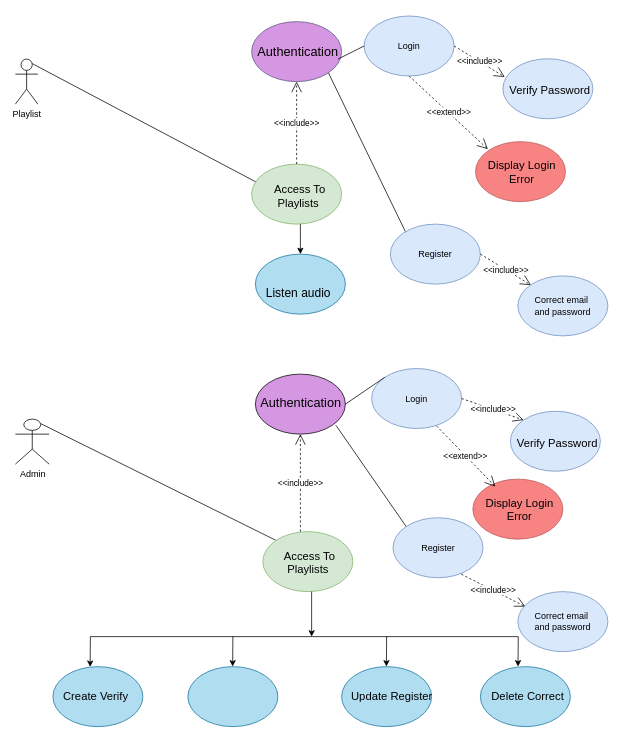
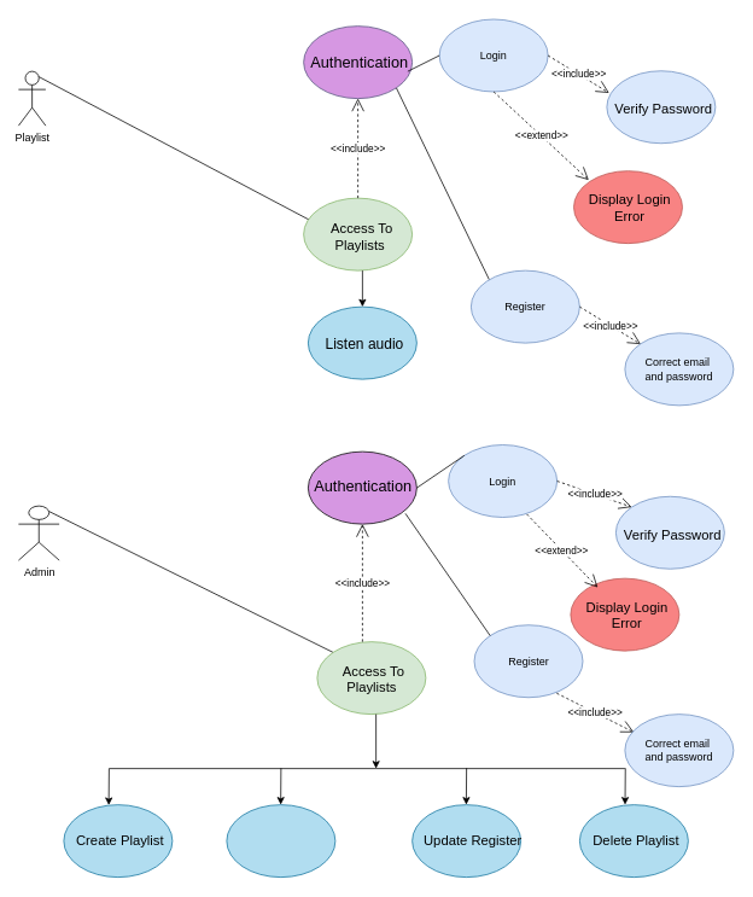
  <mxCell id="0" />
  <mxCell id="1" parent="0" />
  <mxCell id="2" value="Playlist" style="shape=umlActor;verticalLabelPosition=bottom;labelBackgroundColor=#ffffff;verticalAlign=top;html=1;" parent="1" vertex="1"><mxGeometry x="20" y="78" width="30" height="60" as="geometry" /></mxCell>
  <mxCell id="3" value="Admin" style="shape=umlActor;verticalLabelPosition=bottom;labelBackgroundColor=#ffffff;verticalAlign=top;html=1;" parent="1" vertex="1"><mxGeometry x="20" y="558" width="45" height="60" as="geometry" /></mxCell>
  <mxCell id="4" value="" style="ellipse;whiteSpace=wrap;html=1;fillColor=#b1ddf0;strokeColor=#10739e;" parent="1" vertex="1"><mxGeometry x="340" y="338" width="120" height="80" as="geometry" /></mxCell>
- <mxCell id="5" value="Listen audio" style="text;html=1;resizable=0;points=[];autosize=1;align=center;verticalAlign=top;spacingTop=-4;fontSize=16;" parent="1" vertex="1"><mxGeometry x="347" y="377" width="100" height="20" as="geometry" /></mxCell>
+ <mxCell id="5" value="Listen audio" style="text;html=1;resizable=0;points=[];autosize=1;align=center;verticalAlign=top;spacingTop=-4;fontSize=16;" parent="1" vertex="1"><mxGeometry x="352" y="367" width="100" height="20" as="geometry" /></mxCell>
  <mxCell id="6" value="" style="endArrow=none;html=1;exitX=0.75;exitY=0.1;exitDx=0;exitDy=0;exitPerimeter=0;entryX=0.068;entryY=0.313;entryDx=0;entryDy=0;entryPerimeter=0;" parent="1" source="2" target="20" edge="1"><mxGeometry width="50" height="50" relative="1" as="geometry"><mxPoint x="70" y="68" as="sourcePoint" /><mxPoint x="330" y="68" as="targetPoint" /></mxGeometry></mxCell>
  <mxCell id="7" value="" style="group;strokeWidth=6;" parent="1" vertex="1" connectable="0"><mxGeometry x="335" y="28" width="120" height="80" as="geometry" /></mxCell>
  <mxCell id="8" value="" style="ellipse;whiteSpace=wrap;html=1;fillColor=#D697E2;strokeColor=#56517e;" parent="7" vertex="1"><mxGeometry width="120" height="80" as="geometry" /></mxCell>
  <mxCell id="9" value="Authentication" style="text;html=1;resizable=0;points=[];autosize=1;align=left;verticalAlign=top;spacingTop=-4;fontSize=17;" parent="7" vertex="1"><mxGeometry x="6" y="28" width="90" height="20" as="geometry" /></mxCell>
  <mxCell id="10" value="" style="group" parent="1" vertex="1" connectable="0"><mxGeometry x="340" y="498" width="120" height="80" as="geometry" /></mxCell>
  <mxCell id="11" value="" style="ellipse;whiteSpace=wrap;html=1;fillColor=#D697E2;" parent="10" vertex="1"><mxGeometry width="120" height="80" as="geometry" /></mxCell>
  <mxCell id="12" value="Authentication" style="text;html=1;resizable=0;points=[];autosize=1;align=left;verticalAlign=top;spacingTop=-4;fontSize=17;" parent="10" vertex="1"><mxGeometry x="5" y="26" width="90" height="20" as="geometry" /></mxCell>
  <mxCell id="13" value="" style="endArrow=none;html=1;exitX=0.75;exitY=0.1;exitDx=0;exitDy=0;exitPerimeter=0;entryX=0;entryY=0;entryDx=0;entryDy=0;" parent="1" source="3" target="24" edge="1"><mxGeometry width="50" height="50" relative="1" as="geometry"><mxPoint x="50" y="534" as="sourcePoint" /><mxPoint x="342.5" y="558" as="targetPoint" /></mxGeometry></mxCell>
  <mxCell id="14" value="" style="group" parent="1" vertex="1" connectable="0"><mxGeometry x="508.5" y="68" width="263" height="200.5" as="geometry" /></mxCell>
  <mxCell id="15" value="" style="ellipse;whiteSpace=wrap;html=1;fillColor=#dae8fc;strokeColor=#6c8ebf;" parent="14" vertex="1"><mxGeometry x="161.5" y="9.5" width="120" height="80" as="geometry" /></mxCell>
  <mxCell id="16" value="Verify Password" style="text;html=1;resizable=0;points=[];autosize=1;align=left;verticalAlign=top;spacingTop=-4;fontSize=15;" parent="14" vertex="1"><mxGeometry x="168" y="39.5" width="100" height="20" as="geometry" /></mxCell>
  <mxCell id="17" value="" style="ellipse;whiteSpace=wrap;html=1;fillColor=#F88383;strokeColor=#b85450;" parent="14" vertex="1"><mxGeometry x="125" y="120" width="120" height="80" as="geometry" /></mxCell>
  <mxCell id="18" value="Display Login &lt;br&gt;Error" style="text;html=1;resizable=0;points=[];autosize=1;align=center;verticalAlign=top;spacingTop=-4;fontSize=15;" parent="14" vertex="1"><mxGeometry x="131.5" y="140" width="110" height="40" as="geometry" /></mxCell>
  <mxCell id="19" value="" style="group" parent="1" vertex="1" connectable="0"><mxGeometry x="335" y="218" width="135" height="80" as="geometry" /></mxCell>
  <mxCell id="20" value="" style="ellipse;whiteSpace=wrap;html=1;fillColor=#d5e8d4;strokeColor=#82b366;" parent="19" vertex="1"><mxGeometry width="120" height="80" as="geometry" /></mxCell>
  <mxCell id="21" value="Access To &lt;br style=&quot;font-size: 15px&quot;&gt;Playlists&amp;nbsp;" style="text;html=1;resizable=0;points=[];autosize=1;align=center;verticalAlign=top;spacingTop=-4;fontSize=15;" parent="19" vertex="1"><mxGeometry x="24" y="22" width="80" height="40" as="geometry" /></mxCell>
  <mxCell id="22" value="" style="endArrow=classic;html=1;entryX=0.5;entryY=0;entryDx=0;entryDy=0;" parent="19" target="4" edge="1"><mxGeometry width="50" height="50" relative="1" as="geometry"><mxPoint x="65" y="80" as="sourcePoint" /><mxPoint x="185" y="70" as="targetPoint" /></mxGeometry></mxCell>
  <mxCell id="23" value="" style="group" parent="1" vertex="1" connectable="0"><mxGeometry x="350" y="708" width="135" height="80" as="geometry" /></mxCell>
  <mxCell id="24" value="" style="ellipse;whiteSpace=wrap;html=1;fillColor=#d5e8d4;strokeColor=#82b366;" parent="23" vertex="1"><mxGeometry width="120" height="80" as="geometry" /></mxCell>
  <mxCell id="25" value="Access To &lt;br&gt;Playlists&amp;nbsp;" style="text;html=1;resizable=0;points=[];autosize=1;align=center;verticalAlign=top;spacingTop=-4;fontSize=15;" parent="23" vertex="1"><mxGeometry x="22" y="21" width="80" height="40" as="geometry" /></mxCell>
  <mxCell id="26" value="" style="endArrow=classic;html=1;" parent="23" edge="1"><mxGeometry width="50" height="50" relative="1" as="geometry"><mxPoint x="65" y="80" as="sourcePoint" /><mxPoint x="65" y="140" as="targetPoint" /></mxGeometry></mxCell>
  <mxCell id="27" value="" style="ellipse;whiteSpace=wrap;html=1;fillColor=#b1ddf0;strokeColor=#10739e;" parent="1" vertex="1"><mxGeometry x="250" y="888" width="120" height="80" as="geometry" /></mxCell>
  <mxCell id="28" value="" style="ellipse;whiteSpace=wrap;html=1;fillColor=#b1ddf0;strokeColor=#10739e;" parent="1" vertex="1"><mxGeometry x="640" y="888" width="120" height="80" as="geometry" /></mxCell>
  <mxCell id="29" value="" style="ellipse;whiteSpace=wrap;html=1;fillColor=#b1ddf0;strokeColor=#10739e;" parent="1" vertex="1"><mxGeometry x="455" y="888" width="120" height="80" as="geometry" /></mxCell>
  <mxCell id="30" value="" style="ellipse;whiteSpace=wrap;html=1;fillColor=#b1ddf0;strokeColor=#10739e;" parent="1" vertex="1"><mxGeometry x="70" y="888" width="120" height="80" as="geometry" /></mxCell>
  <mxCell id="31" value="Update Register" style="text;html=1;resizable=0;points=[];autosize=1;align=left;verticalAlign=top;spacingTop=-4;fontSize=15;" parent="1" vertex="1"><mxGeometry x="466" y="916" width="120" height="20" as="geometry" /></mxCell>
- <mxCell id="32" value="Delete Correct" style="text;html=1;resizable=0;points=[];autosize=1;align=left;verticalAlign=top;spacingTop=-4;fontSize=15;" parent="1" vertex="1"><mxGeometry x="653" y="916" width="110" height="20" as="geometry" /></mxCell>
- <mxCell id="33" value="Create Verify" style="text;html=1;resizable=0;points=[];autosize=1;align=left;verticalAlign=top;spacingTop=-4;fontSize=15;" parent="1" vertex="1"><mxGeometry x="82" y="916" width="110" height="20" as="geometry" /></mxCell>
+ <mxCell id="32" value="Delete Playlist" style="text;html=1;resizable=0;points=[];autosize=1;align=left;verticalAlign=top;spacingTop=-4;fontSize=15;" parent="1" vertex="1"><mxGeometry x="653" y="916" width="110" height="20" as="geometry" /></mxCell>
+ <mxCell id="33" value="Create Playlist" style="text;html=1;resizable=0;points=[];autosize=1;align=left;verticalAlign=top;spacingTop=-4;fontSize=15;" parent="1" vertex="1"><mxGeometry x="82" y="916" width="110" height="20" as="geometry" /></mxCell>
  <mxCell id="34" value="" style="endArrow=none;html=1;" parent="1" edge="1"><mxGeometry width="50" height="50" relative="1" as="geometry"><mxPoint x="120" y="848" as="sourcePoint" /><mxPoint x="690" y="848" as="targetPoint" /></mxGeometry></mxCell>
  <mxCell id="35" value="" style="endArrow=classic;html=1;entryX=0.414;entryY=0.005;entryDx=0;entryDy=0;entryPerimeter=0;" parent="1" target="30" edge="1"><mxGeometry width="50" height="50" relative="1" as="geometry"><mxPoint x="120" y="848" as="sourcePoint" /><mxPoint x="118" y="888" as="targetPoint" /></mxGeometry></mxCell>
  <mxCell id="36" value="" style="endArrow=classic;html=1;entryX=0.414;entryY=0.005;entryDx=0;entryDy=0;entryPerimeter=0;" parent="1" edge="1"><mxGeometry width="50" height="50" relative="1" as="geometry"><mxPoint x="690.5" y="847.5" as="sourcePoint" /><mxPoint x="690.18" y="887.9" as="targetPoint" /></mxGeometry></mxCell>
  <mxCell id="37" value="" style="endArrow=classic;html=1;entryX=0.414;entryY=0.005;entryDx=0;entryDy=0;entryPerimeter=0;" parent="1" edge="1"><mxGeometry width="50" height="50" relative="1" as="geometry"><mxPoint x="515" y="847.5" as="sourcePoint" /><mxPoint x="514.68" y="887.9" as="targetPoint" /></mxGeometry></mxCell>
  <mxCell id="38" value="" style="endArrow=classic;html=1;entryX=0.414;entryY=0.005;entryDx=0;entryDy=0;entryPerimeter=0;" parent="1" edge="1"><mxGeometry width="50" height="50" relative="1" as="geometry"><mxPoint x="310" y="847.5" as="sourcePoint" /><mxPoint x="309.68" y="887.9" as="targetPoint" /></mxGeometry></mxCell>
  <mxCell id="39" value="&amp;lt;&amp;lt;include&amp;gt;&amp;gt;" style="endArrow=open;endSize=12;dashed=1;html=1;entryX=0.5;entryY=1;entryDx=0;entryDy=0;exitX=0.5;exitY=0;exitDx=0;exitDy=0;" parent="1" source="20" target="8" edge="1"><mxGeometry width="160" relative="1" as="geometry"><mxPoint x="222.5" y="98" as="sourcePoint" /><mxPoint x="350.02" y="122.82" as="targetPoint" /></mxGeometry></mxCell>
  <mxCell id="40" value="&amp;lt;&amp;lt;include&amp;gt;&amp;gt;" style="endArrow=open;endSize=12;dashed=1;html=1;entryX=0.5;entryY=1;entryDx=0;entryDy=0;" parent="1" target="11" edge="1"><mxGeometry width="160" relative="1" as="geometry"><mxPoint x="400" y="708" as="sourcePoint" /><mxPoint x="309.02" y="510.32" as="targetPoint" /></mxGeometry></mxCell>
  <mxCell id="41" value="Login" style="ellipse;whiteSpace=wrap;html=1;fillColor=#dae8fc;strokeColor=#6c8ebf;" parent="1" vertex="1"><mxGeometry x="485" y="20.5" width="120" height="80" as="geometry" /></mxCell>
  <mxCell id="42" value="&amp;lt;&amp;lt;include&amp;gt;&amp;gt;" style="endArrow=open;endSize=12;dashed=1;html=1;entryX=0.021;entryY=0.304;entryDx=0;entryDy=0;entryPerimeter=0;exitX=1;exitY=0.5;exitDx=0;exitDy=0;" parent="1" source="41" target="15" edge="1"><mxGeometry width="160" relative="1" as="geometry"><mxPoint x="560" y="118" as="sourcePoint" /><mxPoint x="720" y="118" as="targetPoint" /></mxGeometry></mxCell>
  <mxCell id="43" value="&amp;lt;&amp;lt;extend&amp;gt;&amp;gt;" style="endArrow=open;endSize=12;dashed=1;html=1;exitX=0.5;exitY=1;exitDx=0;exitDy=0;" parent="1" source="41" edge="1"><mxGeometry width="160" relative="1" as="geometry"><mxPoint x="510" y="208.5" as="sourcePoint" /><mxPoint x="650" y="198" as="targetPoint" /></mxGeometry></mxCell>
  <mxCell id="44" value="" style="endArrow=none;html=1;entryX=0;entryY=0.5;entryDx=0;entryDy=0;" parent="1" target="41" edge="1"><mxGeometry width="50" height="50" relative="1" as="geometry"><mxPoint x="450" y="78" as="sourcePoint" /><mxPoint x="485.16" y="207.04" as="targetPoint" /></mxGeometry></mxCell>
  <mxCell id="45" value="" style="endArrow=none;html=1;exitX=1;exitY=1;exitDx=0;exitDy=0;" parent="1" source="8" edge="1"><mxGeometry width="50" height="50" relative="1" as="geometry"><mxPoint x="460" y="88" as="sourcePoint" /><mxPoint x="540" y="308" as="targetPoint" /></mxGeometry></mxCell>
  <mxCell id="46" value="Register" style="ellipse;whiteSpace=wrap;html=1;fillColor=#dae8fc;strokeColor=#6c8ebf;" parent="1" vertex="1"><mxGeometry x="520" y="298" width="120" height="80" as="geometry" /></mxCell>
  <mxCell id="47" value="&amp;lt;&amp;lt;include&amp;gt;&amp;gt;" style="endArrow=open;endSize=12;dashed=1;html=1;entryX=0.021;entryY=0.304;entryDx=0;entryDy=0;entryPerimeter=0;exitX=1;exitY=0.5;exitDx=0;exitDy=0;" parent="1" edge="1"><mxGeometry width="160" relative="1" as="geometry"><mxPoint x="640" y="338" as="sourcePoint" /><mxPoint x="707.52" y="379.32" as="targetPoint" /></mxGeometry></mxCell>
  <mxCell id="48" value="Correct email&amp;nbsp;&lt;br&gt;and password" style="ellipse;whiteSpace=wrap;html=1;fillColor=#dae8fc;strokeColor=#6c8ebf;" parent="1" vertex="1"><mxGeometry x="690" y="367" width="120" height="80" as="geometry" /></mxCell>
  <mxCell id="49" value="" style="group" parent="1" vertex="1" connectable="0"><mxGeometry x="518.5" y="538" width="263" height="231.5" as="geometry" /></mxCell>
  <mxCell id="50" value="" style="ellipse;whiteSpace=wrap;html=1;fillColor=#dae8fc;strokeColor=#6c8ebf;" parent="49" vertex="1"><mxGeometry x="161.5" y="9.5" width="120" height="80" as="geometry" /></mxCell>
  <mxCell id="51" value="Verify Password" style="text;html=1;resizable=0;points=[];autosize=1;align=left;verticalAlign=top;spacingTop=-4;fontSize=15;" parent="49" vertex="1"><mxGeometry x="168" y="39.5" width="100" height="20" as="geometry" /></mxCell>
  <mxCell id="52" value="" style="ellipse;whiteSpace=wrap;html=1;fillColor=#F88383;strokeColor=#b85450;" parent="49" vertex="1"><mxGeometry x="111.5" y="100" width="120" height="80" as="geometry" /></mxCell>
  <mxCell id="53" value="Register" style="ellipse;whiteSpace=wrap;html=1;fillColor=#dae8fc;strokeColor=#6c8ebf;" parent="49" vertex="1"><mxGeometry x="5" y="151.5" width="120" height="80" as="geometry" /></mxCell>
  <mxCell id="54" value="&amp;lt;&amp;lt;extend&amp;gt;&amp;gt;" style="endArrow=open;endSize=12;dashed=1;html=1;exitX=0.5;exitY=1;exitDx=0;exitDy=0;" parent="49" edge="1"><mxGeometry width="160" relative="1" as="geometry"><mxPoint x="63" y="29" as="sourcePoint" /><mxPoint x="141.5" y="110" as="targetPoint" /></mxGeometry></mxCell>
  <mxCell id="55" value="Display Login &lt;br&gt;Error" style="text;html=1;resizable=0;points=[];autosize=1;align=center;verticalAlign=top;spacingTop=-4;fontSize=15;" parent="49" vertex="1"><mxGeometry x="118.5" y="120" width="110" height="40" as="geometry" /></mxCell>
  <mxCell id="56" value="Login" style="ellipse;whiteSpace=wrap;html=1;fillColor=#dae8fc;strokeColor=#6c8ebf;" parent="1" vertex="1"><mxGeometry x="495" y="490.5" width="120" height="80" as="geometry" /></mxCell>
  <mxCell id="57" value="" style="endArrow=none;html=1;exitX=1;exitY=1;exitDx=0;exitDy=0;entryX=0;entryY=0;entryDx=0;entryDy=0;" parent="1" target="53" edge="1"><mxGeometry width="50" height="50" relative="1" as="geometry"><mxPoint x="447.426" y="566.284" as="sourcePoint" /><mxPoint x="550" y="778" as="targetPoint" /></mxGeometry></mxCell>
  <mxCell id="58" value="&amp;lt;&amp;lt;include&amp;gt;&amp;gt;" style="endArrow=open;endSize=12;dashed=1;html=1;exitX=0.759;exitY=0.941;exitDx=0;exitDy=0;exitPerimeter=0;" parent="1" source="53" edge="1"><mxGeometry width="160" relative="1" as="geometry"><mxPoint x="650" y="808" as="sourcePoint" /><mxPoint x="700" y="808" as="targetPoint" /></mxGeometry></mxCell>
  <mxCell id="59" value="Correct email&amp;nbsp;&lt;br&gt;and password" style="ellipse;whiteSpace=wrap;html=1;fillColor=#dae8fc;strokeColor=#6c8ebf;" parent="1" vertex="1"><mxGeometry x="690" y="788" width="120" height="80" as="geometry" /></mxCell>
  <mxCell id="60" value="&amp;lt;&amp;lt;include&amp;gt;&amp;gt;" style="endArrow=open;endSize=12;dashed=1;html=1;entryX=0;entryY=0;entryDx=0;entryDy=0;exitX=1;exitY=0.5;exitDx=0;exitDy=0;" parent="1" source="56" target="50" edge="1"><mxGeometry width="160" relative="1" as="geometry"><mxPoint x="622.5" y="509" as="sourcePoint" /><mxPoint x="690.02" y="550.32" as="targetPoint" /></mxGeometry></mxCell>
  <mxCell id="61" value="" style="endArrow=none;html=1;exitX=1;exitY=0.5;exitDx=0;exitDy=0;entryX=0;entryY=0;entryDx=0;entryDy=0;" parent="1" source="11" target="56" edge="1"><mxGeometry width="50" height="50" relative="1" as="geometry"><mxPoint x="511.426" y="363.284" as="sourcePoint" /><mxPoint x="605.074" y="498.216" as="targetPoint" /></mxGeometry></mxCell>
